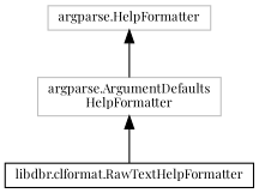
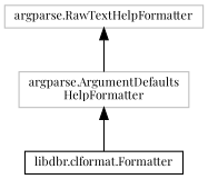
  digraph {
    fontname="Playfair Display"
    rankdir=TB
    node [color=grey75 fillcolor=white fontname="Playfair Display" fontsize=10 shape=record style=filled]
    edge [color=black dir=back fontname="Playfair Display" fontsize=10 labelfontname=Helvetica labelfontsize=10 style=solid]
    n1 [height=0.2 label="argparse.ArgumentDefaults\lHelpFormatter" width=0.4]
-   n2 [color=black height=0.2 label="libdbr.clformat.RawTextHelpFormatter" width=0.4]
-   n3 [height=0.2 label="argparse.HelpFormatter" width=0.4]
+   n2 [color=black height=0.2 label="libdbr.clformat.Formatter" width=0.4]
+   n3 [height=0.2 label="argparse.RawTextHelpFormatter" width=0.4]
    n1 -> n2
    n3 -> n1
  }
